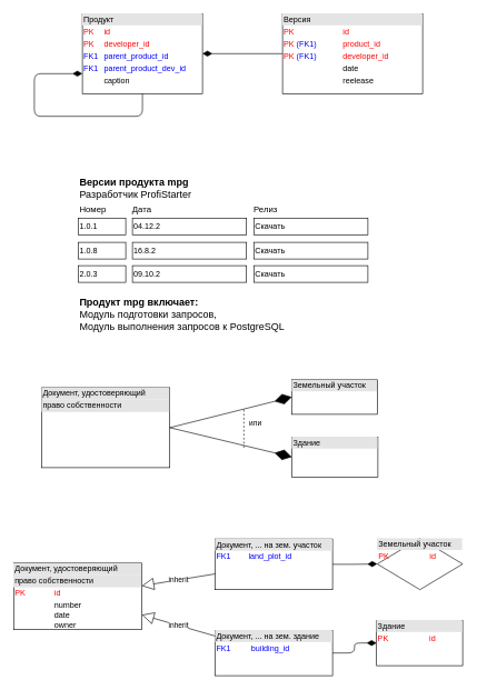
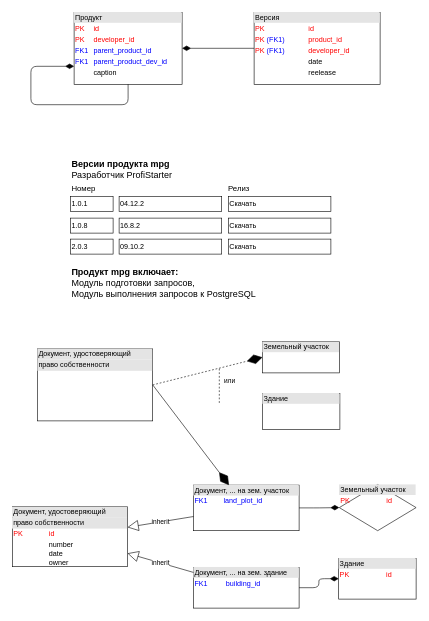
  <mxCell id="0" />
  <mxCell id="1" parent="0" />
  <mxCell id="2" value="&lt;div style=&quot;box-sizing: border-box ; width: 100% ; background: #e4e4e4 ; padding: 2px&quot;&gt;Продукт&lt;/div&gt;&lt;table style=&quot;width: 100% ; font-size: 1em&quot; cellpadding=&quot;2&quot; cellspacing=&quot;0&quot;&gt;&lt;tbody&gt;&lt;tr&gt;&lt;td&gt;&lt;font color=&quot;#ff0000&quot;&gt;PK&lt;/font&gt;&lt;/td&gt;&lt;td&gt;&lt;font color=&quot;#ff0000&quot;&gt;id&lt;/font&gt;&lt;/td&gt;&lt;/tr&gt;&lt;tr&gt;&lt;td&gt;&lt;font color=&quot;#ff0000&quot;&gt;PK&lt;/font&gt;&lt;/td&gt;&lt;td&gt;&lt;font color=&quot;#ff0000&quot;&gt;developer_id&lt;/font&gt;&lt;/td&gt;&lt;/tr&gt;&lt;tr&gt;&lt;td&gt;&lt;font color=&quot;#0000ff&quot;&gt;FK1&lt;/font&gt;&lt;/td&gt;&lt;td&gt;&lt;font color=&quot;#0000ff&quot;&gt;parent_product_id&lt;/font&gt;&lt;/td&gt;&lt;/tr&gt;&lt;tr&gt;&lt;td&gt;&lt;font color=&quot;#0000ff&quot;&gt;FK1&lt;/font&gt;&lt;/td&gt;&lt;td&gt;&lt;font color=&quot;#0000ff&quot;&gt;parent_product_dev_id&lt;/font&gt;&lt;/td&gt;&lt;/tr&gt;&lt;tr&gt;&lt;td&gt;&lt;br&gt;&lt;/td&gt;&lt;td&gt;caption&lt;br&gt;&lt;/td&gt;&lt;/tr&gt;&lt;/tbody&gt;&lt;/table&gt;" style="verticalAlign=top;align=left;overflow=fill;html=1;" vertex="1" parent="1"><mxGeometry x="123" y="20" width="180" height="120" as="geometry" /></mxCell>
  <mxCell id="3" value="&lt;div style=&quot;box-sizing: border-box ; width: 100% ; background: #e4e4e4 ; padding: 2px&quot;&gt;Версия&lt;/div&gt;&lt;table style=&quot;width: 100% ; font-size: 1em&quot; cellpadding=&quot;2&quot; cellspacing=&quot;0&quot;&gt;&lt;tbody&gt;&lt;tr&gt;&lt;td&gt;&lt;font color=&quot;#ff0000&quot;&gt;PK&lt;/font&gt;&lt;/td&gt;&lt;td&gt;&lt;font color=&quot;#ff0000&quot;&gt;id&lt;/font&gt;&lt;/td&gt;&lt;/tr&gt;&lt;tr&gt;&lt;td&gt;&lt;font color=&quot;#ff0000&quot;&gt;PK &lt;/font&gt;&lt;font color=&quot;#0000ff&quot;&gt;(FK1)&lt;/font&gt;&lt;/td&gt;&lt;td&gt;&lt;font color=&quot;#ff0000&quot;&gt;product_id&lt;/font&gt;&lt;/td&gt;&lt;/tr&gt;&lt;tr&gt;&lt;td&gt;&lt;font color=&quot;#ff0000&quot;&gt;PK&lt;/font&gt;&lt;font color=&quot;#0000ff&quot;&gt; (FK1)&lt;/font&gt;&lt;br&gt;&lt;/td&gt;&lt;td&gt;&lt;font color=&quot;#ff0000&quot;&gt;developer_id&lt;/font&gt;&lt;br&gt;&lt;/td&gt;&lt;/tr&gt;&lt;tr&gt;&lt;td&gt;&lt;br&gt;&lt;/td&gt;&lt;td&gt;date&lt;br&gt;&lt;/td&gt;&lt;/tr&gt;&lt;tr&gt;&lt;td&gt;&lt;br&gt;&lt;/td&gt;&lt;td&gt;reelease&lt;/td&gt;&lt;/tr&gt;&lt;/tbody&gt;&lt;/table&gt;" style="verticalAlign=top;align=left;overflow=fill;html=1;" vertex="1" parent="1"><mxGeometry x="423" y="20" width="210" height="120" as="geometry" /></mxCell>
  <mxCell id="4" value="" style="endArrow=diamondThin;endFill=1;html=1;edgeStyle=orthogonalEdgeStyle;align=left;verticalAlign=top;endSize=12;" edge="1" parent="1" source="3" target="2"><mxGeometry x="-0.167" y="-25" relative="1" as="geometry"><mxPoint x="223" y="120" as="sourcePoint" /><mxPoint x="223" y="210" as="targetPoint" /><mxPoint as="offset" /></mxGeometry></mxCell>
  <mxCell id="5" value="" style="resizable=0;html=1;align=left;verticalAlign=bottom;labelBackgroundColor=#ffffff;fontSize=10;" connectable="0" vertex="1" parent="4"><mxGeometry x="-1" relative="1" as="geometry" /></mxCell>
  <mxCell id="6" value="Версии продукта mpg&lt;br&gt;&lt;span style=&quot;font-weight: normal&quot;&gt;Разработчик ProfiStarter&lt;/span&gt;" style="text;html=1;strokeColor=none;fillColor=none;align=left;verticalAlign=middle;whiteSpace=wrap;rounded=0;fontSize=15;fontStyle=1" vertex="1" parent="1"><mxGeometry x="117" y="262" width="243" height="37" as="geometry" /></mxCell>
  <mxCell id="7" value="1.0.1" style="rounded=0;whiteSpace=wrap;html=1;align=left;" vertex="1" parent="1"><mxGeometry x="117" y="327" width="71" height="25" as="geometry" /></mxCell>
  <mxCell id="8" value="Номер" style="text;html=1;strokeColor=none;fillColor=none;align=left;verticalAlign=middle;whiteSpace=wrap;rounded=0;fontSize=13;fontStyle=0" vertex="1" parent="1"><mxGeometry x="117" y="303" width="75" height="20" as="geometry" /></mxCell>
  <mxCell id="9" value="04.12.2" style="rounded=0;whiteSpace=wrap;html=1;align=left;" vertex="1" parent="1"><mxGeometry x="198" y="327" width="171" height="25" as="geometry" /></mxCell>
- <mxCell id="10" value="Дата" style="text;html=1;strokeColor=none;fillColor=none;align=left;verticalAlign=middle;whiteSpace=wrap;rounded=0;fontSize=13;fontStyle=0" vertex="1" parent="1"><mxGeometry x="196" y="303" width="75" height="20" as="geometry" /></mxCell>
  <mxCell id="11" value="Релиз" style="text;html=1;strokeColor=none;fillColor=none;align=left;verticalAlign=middle;whiteSpace=wrap;rounded=0;fontSize=13;fontStyle=0" vertex="1" parent="1"><mxGeometry x="378" y="303" width="75" height="20" as="geometry" /></mxCell>
  <mxCell id="12" value="Скачать" style="rounded=0;whiteSpace=wrap;html=1;align=left;" vertex="1" parent="1"><mxGeometry x="380" y="327" width="171" height="25" as="geometry" /></mxCell>
  <mxCell id="13" value="1.0.8" style="rounded=0;whiteSpace=wrap;html=1;align=left;" vertex="1" parent="1"><mxGeometry x="117" y="363" width="71" height="25" as="geometry" /></mxCell>
  <mxCell id="14" value="16.8.2" style="rounded=0;whiteSpace=wrap;html=1;align=left;" vertex="1" parent="1"><mxGeometry x="198" y="363" width="171" height="25" as="geometry" /></mxCell>
  <mxCell id="15" value="Скачать" style="rounded=0;whiteSpace=wrap;html=1;align=left;" vertex="1" parent="1"><mxGeometry x="380" y="363" width="171" height="25" as="geometry" /></mxCell>
  <mxCell id="16" value="2.0.3" style="rounded=0;whiteSpace=wrap;html=1;align=left;" vertex="1" parent="1"><mxGeometry x="117" y="398" width="71" height="25" as="geometry" /></mxCell>
  <mxCell id="17" value="09.10.2" style="rounded=0;whiteSpace=wrap;html=1;align=left;" vertex="1" parent="1"><mxGeometry x="198" y="398" width="171" height="25" as="geometry" /></mxCell>
  <mxCell id="18" value="Скачать" style="rounded=0;whiteSpace=wrap;html=1;align=left;" vertex="1" parent="1"><mxGeometry x="380" y="398" width="171" height="25" as="geometry" /></mxCell>
  <mxCell id="19" value="" style="endArrow=diamondThin;endFill=1;html=1;edgeStyle=orthogonalEdgeStyle;align=left;verticalAlign=top;endSize=12;exitX=0.5;exitY=1;exitDx=0;exitDy=0;entryX=0;entryY=0.75;entryDx=0;entryDy=0;" edge="1" parent="1" source="2" target="2"><mxGeometry x="-0.167" y="-25" relative="1" as="geometry"><mxPoint x="433" y="90" as="sourcePoint" /><mxPoint x="51" y="109" as="targetPoint" /><mxPoint as="offset" /><Array as="points"><mxPoint x="213" y="174" /><mxPoint x="51" y="174" /><mxPoint x="51" y="110" /></Array></mxGeometry></mxCell>
  <mxCell id="20" value="" style="resizable=0;html=1;align=left;verticalAlign=bottom;labelBackgroundColor=#ffffff;fontSize=10;" connectable="0" vertex="1" parent="19"><mxGeometry x="-1" relative="1" as="geometry" /></mxCell>
  <mxCell id="21" value="Продукт mpg включает:&lt;br&gt;&lt;span style=&quot;font-weight: normal&quot;&gt;Модуль подготовки запросов,&lt;br&gt;Модуль выполнения запросов к PostgreSQL&lt;br&gt;&lt;/span&gt;" style="text;html=1;strokeColor=none;fillColor=none;align=left;verticalAlign=middle;whiteSpace=wrap;rounded=0;fontSize=15;fontStyle=1" vertex="1" parent="1"><mxGeometry x="117" y="440" width="426" height="62" as="geometry" /></mxCell>
  <mxCell id="22" value="&lt;div style=&quot;box-sizing: border-box ; width: 100% ; background: #e4e4e4 ; padding: 2px&quot;&gt;Земельный участок&lt;/div&gt;&lt;table style=&quot;width: 100% ; font-size: 1em&quot; cellpadding=&quot;2&quot; cellspacing=&quot;0&quot;&gt;&lt;tbody&gt;&lt;tr&gt;&lt;td&gt;&lt;font color=&quot;#ff0000&quot;&gt;PK&lt;/font&gt;&lt;/td&gt;&lt;td&gt;&lt;font color=&quot;#ff0000&quot;&gt;id&lt;/font&gt;&lt;/td&gt;&lt;/tr&gt;&lt;/tbody&gt;&lt;/table&gt;" style="rhombus;verticalAlign=top;align=left;overflow=fill;html=1;" vertex="1" parent="1"><mxGeometry x="565" y="807" width="128" height="77" as="geometry" /></mxCell>
  <mxCell id="23" value="&lt;div style=&quot;box-sizing: border-box ; width: 100% ; background: #e4e4e4 ; padding: 2px&quot;&gt;Документ, ... на зем. участок&lt;/div&gt;&lt;table style=&quot;width: 100% ; font-size: 1em&quot; cellpadding=&quot;2&quot; cellspacing=&quot;0&quot;&gt;&lt;tbody&gt;&lt;tr&gt;&lt;td&gt;&lt;font color=&quot;#0000ff&quot;&gt;FK1&lt;/font&gt;&lt;/td&gt;&lt;td&gt;&lt;font color=&quot;#0000ff&quot;&gt;land_plot_id&lt;/font&gt;&lt;/td&gt;&lt;/tr&gt;&lt;/tbody&gt;&lt;/table&gt;" style="verticalAlign=top;align=left;overflow=fill;html=1;" vertex="1" parent="1"><mxGeometry x="322" y="808" width="176" height="76" as="geometry" /></mxCell>
  <mxCell id="24" value="" style="endArrow=diamondThin;endFill=1;html=1;edgeStyle=orthogonalEdgeStyle;align=left;verticalAlign=top;endSize=12;" edge="1" parent="1" source="23" target="22"><mxGeometry x="-0.167" y="-25" relative="1" as="geometry"><mxPoint x="242" y="860" as="sourcePoint" /><mxPoint x="242" y="950" as="targetPoint" /><mxPoint as="offset" /></mxGeometry></mxCell>
  <mxCell id="25" value="" style="resizable=0;html=1;align=left;verticalAlign=bottom;labelBackgroundColor=#ffffff;fontSize=10;" connectable="0" vertex="1" parent="24"><mxGeometry x="-1" relative="1" as="geometry" /></mxCell>
  <mxCell id="26" value="&lt;div style=&quot;box-sizing: border-box ; width: 100% ; background: #e4e4e4 ; padding: 2px&quot;&gt;Здание&lt;/div&gt;&lt;table style=&quot;width: 100% ; font-size: 1em&quot; cellpadding=&quot;2&quot; cellspacing=&quot;0&quot;&gt;&lt;tbody&gt;&lt;tr&gt;&lt;td&gt;&lt;font color=&quot;#ff0000&quot;&gt;PK&lt;/font&gt;&lt;/td&gt;&lt;td&gt;&lt;font color=&quot;#ff0000&quot;&gt;id&lt;/font&gt;&lt;/td&gt;&lt;/tr&gt;&lt;/tbody&gt;&lt;/table&gt;" style="verticalAlign=top;align=left;overflow=fill;html=1;" vertex="1" parent="1"><mxGeometry x="564" y="930" width="129" height="68" as="geometry" /></mxCell>
  <mxCell id="27" value="&lt;div style=&quot;box-sizing: border-box ; width: 100% ; background: #e4e4e4 ; padding: 2px&quot;&gt;Документ, удостоверяющий&amp;nbsp;&lt;/div&gt;&lt;div style=&quot;box-sizing: border-box ; width: 100% ; background: #e4e4e4 ; padding: 2px&quot;&gt;право собственности&lt;/div&gt;&lt;table style=&quot;width: 100% ; font-size: 1em&quot; cellpadding=&quot;2&quot; cellspacing=&quot;0&quot;&gt;&lt;tbody&gt;&lt;tr&gt;&lt;td&gt;&lt;font color=&quot;#ff0000&quot;&gt;PK&lt;/font&gt;&lt;/td&gt;&lt;td&gt;&lt;font color=&quot;#ff0000&quot;&gt;id&lt;/font&gt;&lt;/td&gt;&lt;/tr&gt;&lt;tr&gt;&lt;td&gt;&lt;br&gt;&lt;/td&gt;&lt;td&gt;number&lt;br&gt;date&lt;br&gt;owner&lt;/td&gt;&lt;/tr&gt;&lt;/tbody&gt;&lt;/table&gt;" style="verticalAlign=top;align=left;overflow=fill;html=1;" vertex="1" parent="1"><mxGeometry x="20" y="844" width="192" height="100" as="geometry" /></mxCell>
  <mxCell id="28" value="&lt;div style=&quot;box-sizing: border-box ; width: 100% ; background: #e4e4e4 ; padding: 2px&quot;&gt;Документ, ... на зем. здание&lt;/div&gt;&lt;table style=&quot;width: 100% ; font-size: 1em&quot; cellpadding=&quot;2&quot; cellspacing=&quot;0&quot;&gt;&lt;tbody&gt;&lt;tr&gt;&lt;td&gt;&lt;font color=&quot;#0000ff&quot;&gt;FK1&lt;/font&gt;&lt;/td&gt;&lt;td&gt;&lt;font color=&quot;#0000ff&quot;&gt;building_id&lt;/font&gt;&lt;/td&gt;&lt;/tr&gt;&lt;/tbody&gt;&lt;/table&gt;" style="verticalAlign=top;align=left;overflow=fill;html=1;" vertex="1" parent="1"><mxGeometry x="322" y="945" width="176" height="68" as="geometry" /></mxCell>
  <mxCell id="29" value="" style="endArrow=diamondThin;endFill=1;html=1;edgeStyle=orthogonalEdgeStyle;align=left;verticalAlign=top;endSize=12;" edge="1" parent="1" source="28" target="26"><mxGeometry x="-0.167" y="-25" relative="1" as="geometry"><mxPoint x="508" y="834" as="sourcePoint" /><mxPoint x="575" y="834" as="targetPoint" /><mxPoint as="offset" /></mxGeometry></mxCell>
  <mxCell id="30" value="" style="resizable=0;html=1;align=left;verticalAlign=bottom;labelBackgroundColor=#ffffff;fontSize=10;" connectable="0" vertex="1" parent="29"><mxGeometry x="-1" relative="1" as="geometry" /></mxCell>
  <mxCell id="31" value="inherit" style="endArrow=block;endSize=16;endFill=0;html=1;" edge="1" parent="1" source="23" target="27"><mxGeometry width="160" relative="1" as="geometry"><mxPoint x="245" y="871" as="sourcePoint" /><mxPoint x="405" y="871" as="targetPoint" /></mxGeometry></mxCell>
  <mxCell id="32" value="inherit" style="endArrow=block;endSize=16;endFill=0;html=1;" edge="1" parent="1" source="28" target="27"><mxGeometry width="160" relative="1" as="geometry"><mxPoint x="332" y="857.946" as="sourcePoint" /><mxPoint x="222" y="887.878" as="targetPoint" /></mxGeometry></mxCell>
  <mxCell id="33" value="&lt;div style=&quot;box-sizing: border-box ; width: 100% ; background: #e4e4e4 ; padding: 2px&quot;&gt;Документ, удостоверяющий&amp;nbsp;&lt;/div&gt;&lt;div style=&quot;box-sizing: border-box ; width: 100% ; background: #e4e4e4 ; padding: 2px&quot;&gt;право собственности&lt;/div&gt;&lt;table style=&quot;width: 100% ; font-size: 1em&quot; cellpadding=&quot;2&quot; cellspacing=&quot;0&quot;&gt;&lt;tbody&gt;&lt;/tbody&gt;&lt;/table&gt;" style="verticalAlign=top;align=left;overflow=fill;html=1;" vertex="1" parent="1"><mxGeometry x="62" y="581" width="192" height="120" as="geometry" /></mxCell>
  <mxCell id="34" value="&lt;div style=&quot;box-sizing: border-box ; width: 100% ; background: #e4e4e4 ; padding: 2px&quot;&gt;Земельный участок&lt;/div&gt;&lt;table style=&quot;width: 100% ; font-size: 1em&quot; cellpadding=&quot;2&quot; cellspacing=&quot;0&quot;&gt;&lt;tbody&gt;&lt;/tbody&gt;&lt;/table&gt;" style="verticalAlign=top;align=left;overflow=fill;html=1;" vertex="1" parent="1"><mxGeometry x="437" y="569" width="128" height="52" as="geometry" /></mxCell>
  <mxCell id="35" value="&lt;div style=&quot;box-sizing: border-box ; width: 100% ; background: #e4e4e4 ; padding: 2px&quot;&gt;Здание&lt;/div&gt;&lt;table style=&quot;width: 100% ; font-size: 1em&quot; cellpadding=&quot;2&quot; cellspacing=&quot;0&quot;&gt;&lt;tbody&gt;&lt;/tbody&gt;&lt;/table&gt;" style="verticalAlign=top;align=left;overflow=fill;html=1;" vertex="1" parent="1"><mxGeometry x="437" y="655" width="129" height="60" as="geometry" /></mxCell>
- <mxCell id="36" value="" style="endArrow=diamondThin;endFill=1;endSize=24;html=1;exitX=1;exitY=0.5;exitDx=0;exitDy=0;entryX=0;entryY=0.5;entryDx=0;entryDy=0;" edge="1" parent="1" source="33" target="34"><mxGeometry width="160" relative="1" as="geometry"><mxPoint x="177" y="764" as="sourcePoint" /><mxPoint x="337" y="764" as="targetPoint" /></mxGeometry></mxCell>
- <mxCell id="37" value="" style="endArrow=diamondThin;endFill=1;endSize=24;html=1;exitX=1;exitY=0.5;exitDx=0;exitDy=0;entryX=0;entryY=0.5;entryDx=0;entryDy=0;" edge="1" parent="1" source="33" target="35"><mxGeometry width="160" relative="1" as="geometry"><mxPoint x="264" y="651" as="sourcePoint" /><mxPoint x="447" y="616.919" as="targetPoint" /></mxGeometry></mxCell>
+ <mxCell id="36" value="" style="endArrow=diamondThin;endFill=1;endSize=24;html=1;exitX=1;exitY=0.5;exitDx=0;exitDy=0;entryX=0;entryY=0.5;entryDx=0;entryDy=0;dashed=1;" edge="1" parent="1" source="33" target="34"><mxGeometry width="160" relative="1" as="geometry"><mxPoint x="177" y="764" as="sourcePoint" /><mxPoint x="337" y="764" as="targetPoint" /></mxGeometry></mxCell>
+ <mxCell id="37" value="" style="endArrow=diamondThin;endFill=1;endSize=24;html=1;exitX=1;exitY=0.5;exitDx=0;exitDy=0;" edge="1" parent="1" source="33" target="23"><mxGeometry width="160" relative="1" as="geometry"><mxPoint x="264" y="651" as="sourcePoint" /><mxPoint x="447" y="616.919" as="targetPoint" /></mxGeometry></mxCell>
  <mxCell id="38" value="или" style="endArrow=none;endSize=12;dashed=1;html=1;endFill=0;" edge="1" parent="1"><mxGeometry x="0.2" y="-17" width="160" relative="1" as="geometry"><mxPoint x="365" y="671" as="sourcePoint" /><mxPoint x="365" y="611" as="targetPoint" /><mxPoint as="offset" /></mxGeometry></mxCell>
